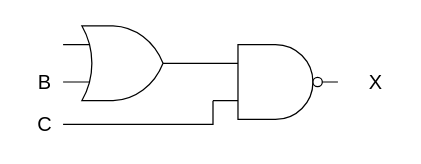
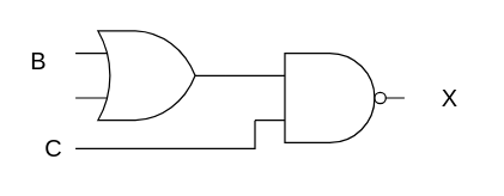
  <mxCell id="0" />
  <mxCell id="1" parent="0" />
- <mxCell id="2" value="B" style="text;html=1;resizable=0;autosize=1;align=center;verticalAlign=middle;points=[];fillColor=none;strokeColor=none;rounded=0;fontSize=16;" parent="1" vertex="1"><mxGeometry x="20" y="55" width="30" height="20" as="geometry" /></mxCell>
+ <mxCell id="2" value="B" style="text;html=1;resizable=0;autosize=1;align=center;verticalAlign=middle;points=[];fillColor=none;strokeColor=none;rounded=0;fontSize=16;" parent="1" vertex="1"><mxGeometry x="10" y="30" width="30" height="20" as="geometry" /></mxCell>
  <mxCell id="3" value="X" style="text;html=1;resizable=0;autosize=1;align=center;verticalAlign=middle;points=[];fillColor=none;strokeColor=none;rounded=0;fontSize=16;" parent="1" vertex="1"><mxGeometry x="285" y="55" width="30" height="20" as="geometry" /></mxCell>
  <mxCell id="4" value="" style="verticalLabelPosition=bottom;shadow=0;dashed=0;align=center;html=1;verticalAlign=top;shape=mxgraph.electrical.logic_gates.logic_gate;operation=or;fontSize=16;" parent="1" vertex="1"><mxGeometry x="50" y="20" width="100" height="60" as="geometry" /></mxCell>
  <mxCell id="5" style="edgeStyle=orthogonalEdgeStyle;rounded=0;orthogonalLoop=1;jettySize=auto;html=1;exitX=0;exitY=0.25;exitDx=0;exitDy=0;exitPerimeter=0;endArrow=none;endFill=0;" edge="1" parent="1" source="7" target="4"><mxGeometry relative="1" as="geometry" /></mxCell>
  <mxCell id="6" style="edgeStyle=orthogonalEdgeStyle;rounded=0;orthogonalLoop=1;jettySize=auto;html=1;exitX=0;exitY=0.75;exitDx=0;exitDy=0;exitPerimeter=0;endArrow=none;endFill=0;" edge="1" parent="1" source="7"><mxGeometry relative="1" as="geometry"><mxPoint x="50" y="99" as="targetPoint" /><Array as="points"><mxPoint x="170" y="99" /></Array></mxGeometry></mxCell>
  <mxCell id="7" value="" style="verticalLabelPosition=bottom;shadow=0;dashed=0;align=center;html=1;verticalAlign=top;shape=mxgraph.electrical.logic_gates.logic_gate;operation=and;negating=1;negSize=0.15;" vertex="1" parent="1"><mxGeometry x="170" y="35" width="100" height="60" as="geometry" /></mxCell>
  <mxCell id="8" value="C" style="text;html=1;resizable=0;autosize=1;align=center;verticalAlign=middle;points=[];fillColor=none;strokeColor=none;rounded=0;fontSize=16;" vertex="1" parent="1"><mxGeometry x="20" y="89" width="30" height="20" as="geometry" /></mxCell>
